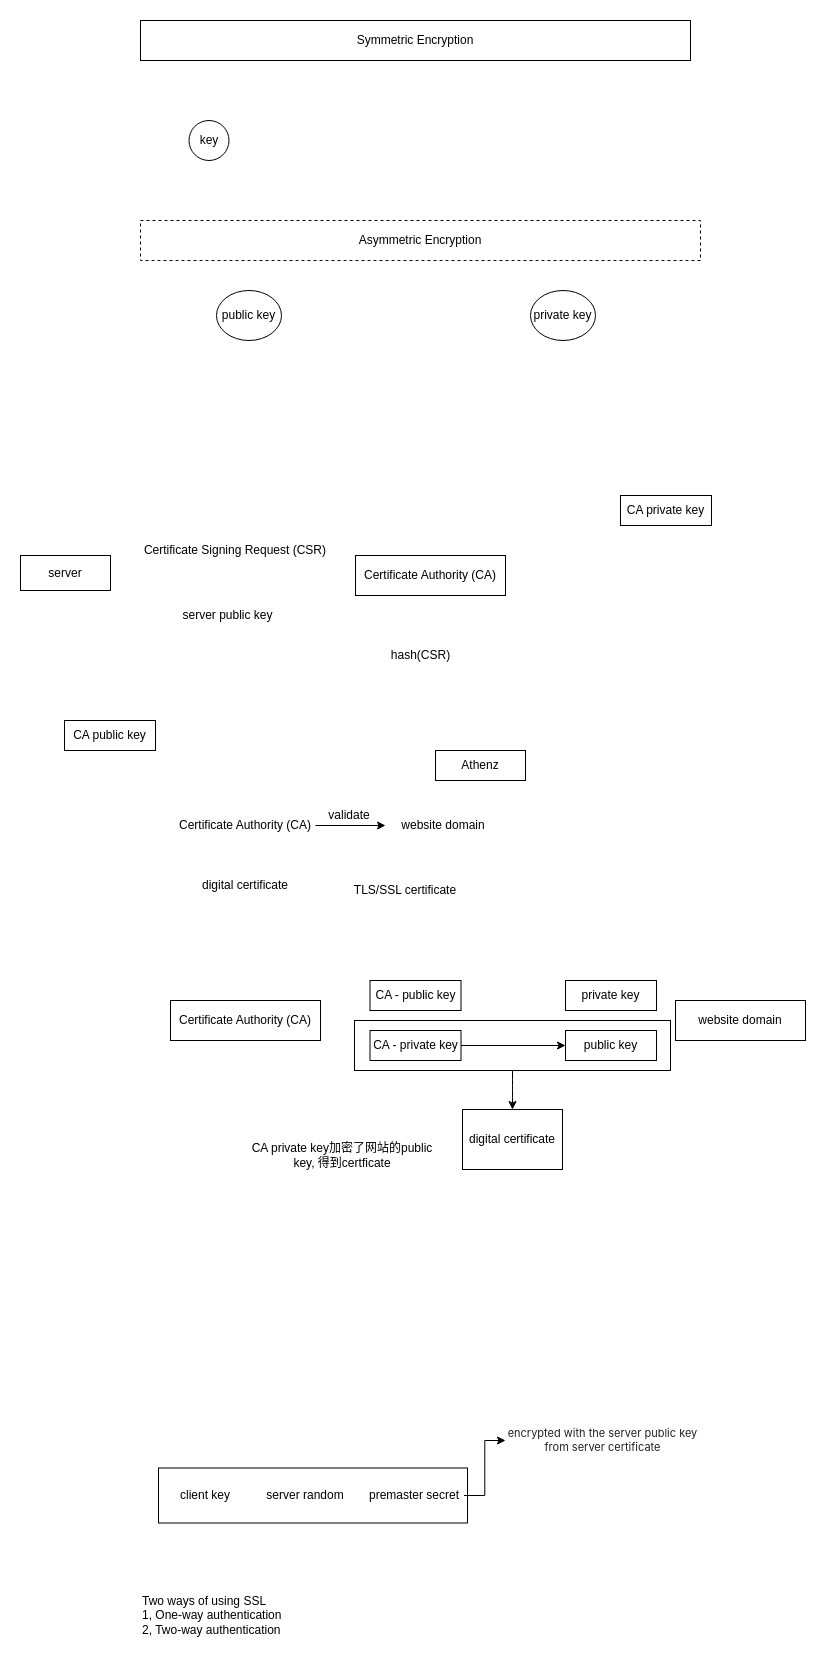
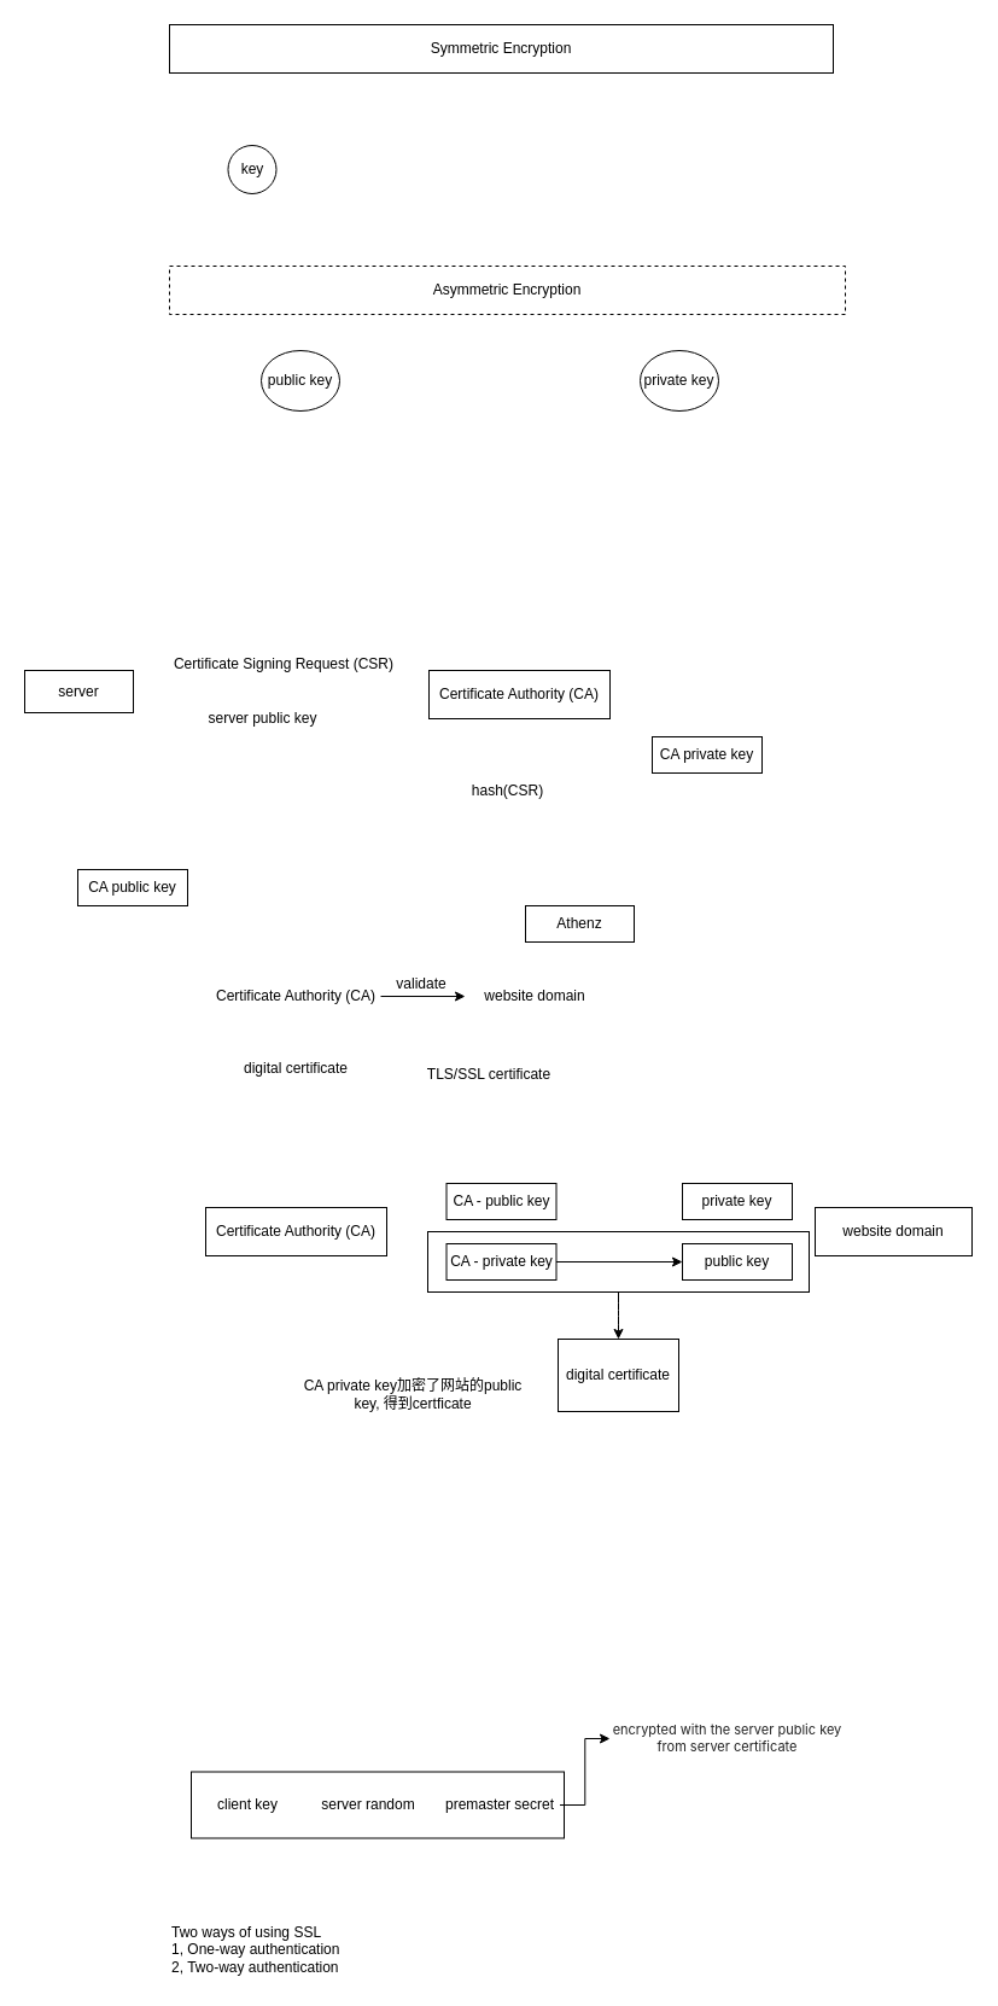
  <mxCell id="0" />
  <mxCell id="1" parent="0" />
  <mxCell id="2" value="" style="rounded=0;whiteSpace=wrap;html=1;fontSize=11;" parent="1" vertex="1"><mxGeometry x="158" y="1467.5" width="309" height="55" as="geometry" /></mxCell>
  <mxCell id="3" style="edgeStyle=orthogonalEdgeStyle;rounded=0;orthogonalLoop=1;jettySize=auto;html=1;entryX=0.5;entryY=0;entryDx=0;entryDy=0;curved=1;" parent="1" source="4" target="19" edge="1"><mxGeometry relative="1" as="geometry" /></mxCell>
  <mxCell id="4" value="" style="rounded=0;whiteSpace=wrap;html=1;" parent="1" vertex="1"><mxGeometry x="354" y="1020" width="316" height="50" as="geometry" /></mxCell>
  <mxCell id="5" value="" style="edgeStyle=orthogonalEdgeStyle;rounded=0;orthogonalLoop=1;jettySize=auto;html=1;" parent="1" source="6" target="10" edge="1"><mxGeometry relative="1" as="geometry" /></mxCell>
  <mxCell id="6" value="Certificate Authority (CA)" style="text;html=1;strokeColor=none;fillColor=none;align=center;verticalAlign=middle;whiteSpace=wrap;rounded=0;" parent="1" vertex="1"><mxGeometry x="175" y="810" width="140" height="30" as="geometry" /></mxCell>
  <mxCell id="7" value="digital certificate" style="text;html=1;strokeColor=none;fillColor=none;align=center;verticalAlign=middle;whiteSpace=wrap;rounded=0;" parent="1" vertex="1"><mxGeometry x="175" y="870" width="140" height="30" as="geometry" /></mxCell>
  <mxCell id="8" value="Athenz" style="rounded=0;whiteSpace=wrap;html=1;" parent="1" vertex="1"><mxGeometry x="435" y="750" width="90" height="30" as="geometry" /></mxCell>
  <mxCell id="9" value="TLS/SSL certificate" style="text;html=1;strokeColor=none;fillColor=none;align=center;verticalAlign=middle;whiteSpace=wrap;rounded=0;" parent="1" vertex="1"><mxGeometry x="335" y="875" width="140" height="30" as="geometry" /></mxCell>
  <mxCell id="10" value="website domain" style="text;html=1;strokeColor=none;fillColor=none;align=center;verticalAlign=middle;whiteSpace=wrap;rounded=0;" parent="1" vertex="1"><mxGeometry x="385" y="810" width="116" height="30" as="geometry" /></mxCell>
  <mxCell id="11" value="validate" style="text;html=1;strokeColor=none;fillColor=none;align=center;verticalAlign=middle;whiteSpace=wrap;rounded=0;" parent="1" vertex="1"><mxGeometry x="319" y="805" width="60" height="20" as="geometry" /></mxCell>
  <mxCell id="12" value="Certificate Authority (CA)" style="rounded=0;whiteSpace=wrap;html=1;" parent="1" vertex="1"><mxGeometry x="170" y="1000" width="150" height="40" as="geometry" /></mxCell>
  <mxCell id="13" value="CA - public key" style="rounded=0;whiteSpace=wrap;html=1;" parent="1" vertex="1"><mxGeometry x="369.5" y="980" width="91" height="30" as="geometry" /></mxCell>
  <mxCell id="14" style="edgeStyle=orthogonalEdgeStyle;rounded=0;orthogonalLoop=1;jettySize=auto;html=1;" parent="1" source="15" target="17" edge="1"><mxGeometry relative="1" as="geometry" /></mxCell>
  <mxCell id="15" value="CA - private key" style="rounded=0;whiteSpace=wrap;html=1;" parent="1" vertex="1"><mxGeometry x="369.5" y="1030" width="91" height="30" as="geometry" /></mxCell>
  <mxCell id="16" value="website domain" style="rounded=0;whiteSpace=wrap;html=1;" parent="1" vertex="1"><mxGeometry x="675" y="1000" width="130" height="40" as="geometry" /></mxCell>
  <mxCell id="17" value="public key" style="rounded=0;whiteSpace=wrap;html=1;" parent="1" vertex="1"><mxGeometry x="565" y="1030" width="91" height="30" as="geometry" /></mxCell>
  <mxCell id="18" value="private key" style="rounded=0;whiteSpace=wrap;html=1;" parent="1" vertex="1"><mxGeometry x="565" y="980" width="91" height="30" as="geometry" /></mxCell>
  <mxCell id="19" value="digital certificate" style="rounded=0;whiteSpace=wrap;html=1;" parent="1" vertex="1"><mxGeometry x="462" y="1109" width="100" height="60" as="geometry" /></mxCell>
  <mxCell id="20" value="CA private key加密了网站的public key, 得到certficate" style="text;html=1;strokeColor=none;fillColor=none;align=center;verticalAlign=middle;whiteSpace=wrap;rounded=0;" parent="1" vertex="1"><mxGeometry x="249" y="1130" width="186" height="50" as="geometry" /></mxCell>
  <mxCell id="21" value="Symmetric Encryption" style="rounded=0;whiteSpace=wrap;html=1;" parent="1" vertex="1"><mxGeometry x="140" y="20" width="550" height="40" as="geometry" /></mxCell>
  <mxCell id="22" value="Asymmetric Encryption" style="rounded=0;whiteSpace=wrap;html=1;dashed=1;" parent="1" vertex="1"><mxGeometry x="140" y="220" width="560" height="40" as="geometry" /></mxCell>
  <mxCell id="23" value="key" style="ellipse;whiteSpace=wrap;html=1;aspect=fixed;" parent="1" vertex="1"><mxGeometry x="188.5" y="120" width="40" height="40" as="geometry" /></mxCell>
  <mxCell id="24" value="public key" style="ellipse;whiteSpace=wrap;html=1;" parent="1" vertex="1"><mxGeometry x="216" y="290" width="65" height="50" as="geometry" /></mxCell>
  <mxCell id="25" value="private key" style="ellipse;whiteSpace=wrap;html=1;" parent="1" vertex="1"><mxGeometry x="530" y="290" width="65" height="50" as="geometry" /></mxCell>
  <mxCell id="26" value="client key" style="text;html=1;strokeColor=none;fillColor=none;align=center;verticalAlign=middle;whiteSpace=wrap;rounded=0;" parent="1" vertex="1"><mxGeometry x="155" y="1480" width="100" height="30" as="geometry" /></mxCell>
  <mxCell id="27" value="server random" style="text;html=1;strokeColor=none;fillColor=none;align=center;verticalAlign=middle;whiteSpace=wrap;rounded=0;" parent="1" vertex="1"><mxGeometry x="255" y="1480" width="100" height="30" as="geometry" /></mxCell>
  <mxCell id="28" style="edgeStyle=orthogonalEdgeStyle;rounded=0;orthogonalLoop=1;jettySize=auto;html=1;entryX=0;entryY=0.5;entryDx=0;entryDy=0;fontSize=11;" parent="1" source="29" target="30" edge="1"><mxGeometry relative="1" as="geometry" /></mxCell>
  <mxCell id="29" value="premaster secret" style="text;html=1;strokeColor=none;fillColor=none;align=center;verticalAlign=middle;whiteSpace=wrap;rounded=0;" parent="1" vertex="1"><mxGeometry x="363.5" y="1480" width="100" height="30" as="geometry" /></mxCell>
  <mxCell id="30" value="&lt;span style=&quot;color: rgb(34, 34, 34); font-family: -apple-system, &amp;quot;system-ui&amp;quot;, &amp;quot;Segoe UI&amp;quot;, Roboto, Oxygen, Ubuntu, Cantarell, &amp;quot;Fira Sans&amp;quot;, &amp;quot;Droid Sans&amp;quot;, &amp;quot;Helvetica Neue&amp;quot;, sans-serif; font-style: normal; font-variant-ligatures: normal; font-variant-caps: normal; letter-spacing: normal; orphans: 2; text-indent: 0px; text-transform: none; widows: 2; word-spacing: 0px; -webkit-text-stroke-width: 0px; text-decoration-thickness: initial; text-decoration-style: initial; text-decoration-color: initial; float: none; font-size: 11px; display: inline !important;&quot;&gt;&lt;font style=&quot;font-size: 11px;&quot;&gt;encrypted with the server public key from server certificate&lt;/font&gt;&lt;/span&gt;" style="text;html=1;strokeColor=none;fillColor=none;align=center;verticalAlign=middle;whiteSpace=wrap;rounded=0;fontSize=11;fontStyle=0" parent="1" vertex="1"><mxGeometry x="505" y="1420" width="195" height="40" as="geometry" /></mxCell>
  <mxCell id="31" value="Two ways of using SSL&lt;br&gt;1, One-way authentication&lt;br&gt;2, Two-way authentication" style="text;html=1;strokeColor=none;fillColor=none;align=left;verticalAlign=middle;whiteSpace=wrap;rounded=0;" parent="1" vertex="1"><mxGeometry x="140" y="1590" width="185" height="50" as="geometry" /></mxCell>
  <mxCell id="32" value="Certificate Signing Request (CSR)" style="text;html=1;align=center;verticalAlign=middle;whiteSpace=wrap;rounded=0;" vertex="1" parent="1"><mxGeometry x="140" y="535" width="190" height="30" as="geometry" /></mxCell>
  <mxCell id="33" value="server" style="rounded=0;whiteSpace=wrap;html=1;" vertex="1" parent="1"><mxGeometry x="20" y="555" width="90" height="35" as="geometry" /></mxCell>
- <mxCell id="34" value="server public key" style="text;html=1;align=center;verticalAlign=middle;whiteSpace=wrap;rounded=0;" vertex="1" parent="1"><mxGeometry x="150" y="600" width="155" height="30" as="geometry" /></mxCell>
+ <mxCell id="34" value="server public key" style="text;html=1;align=center;verticalAlign=middle;whiteSpace=wrap;rounded=0;" vertex="1" parent="1"><mxGeometry x="140" y="580" width="155" height="30" as="geometry" /></mxCell>
  <mxCell id="35" value="Certificate Authority (CA)" style="rounded=0;whiteSpace=wrap;html=1;" vertex="1" parent="1"><mxGeometry x="355" y="555" width="150" height="40" as="geometry" /></mxCell>
  <mxCell id="36" value="CA public key" style="rounded=0;whiteSpace=wrap;html=1;" vertex="1" parent="1"><mxGeometry x="64" y="720" width="91" height="30" as="geometry" /></mxCell>
- <mxCell id="37" value="CA private key" style="rounded=0;whiteSpace=wrap;html=1;" vertex="1" parent="1"><mxGeometry x="620" y="495" width="91" height="30" as="geometry" /></mxCell>
+ <mxCell id="37" value="CA private key" style="rounded=0;whiteSpace=wrap;html=1;" vertex="1" parent="1"><mxGeometry x="540" y="610" width="91" height="30" as="geometry" /></mxCell>
  <mxCell id="38" value="hash(CSR)" style="text;html=1;align=center;verticalAlign=middle;whiteSpace=wrap;rounded=0;" vertex="1" parent="1"><mxGeometry x="367.5" y="640" width="105" height="30" as="geometry" /></mxCell>
